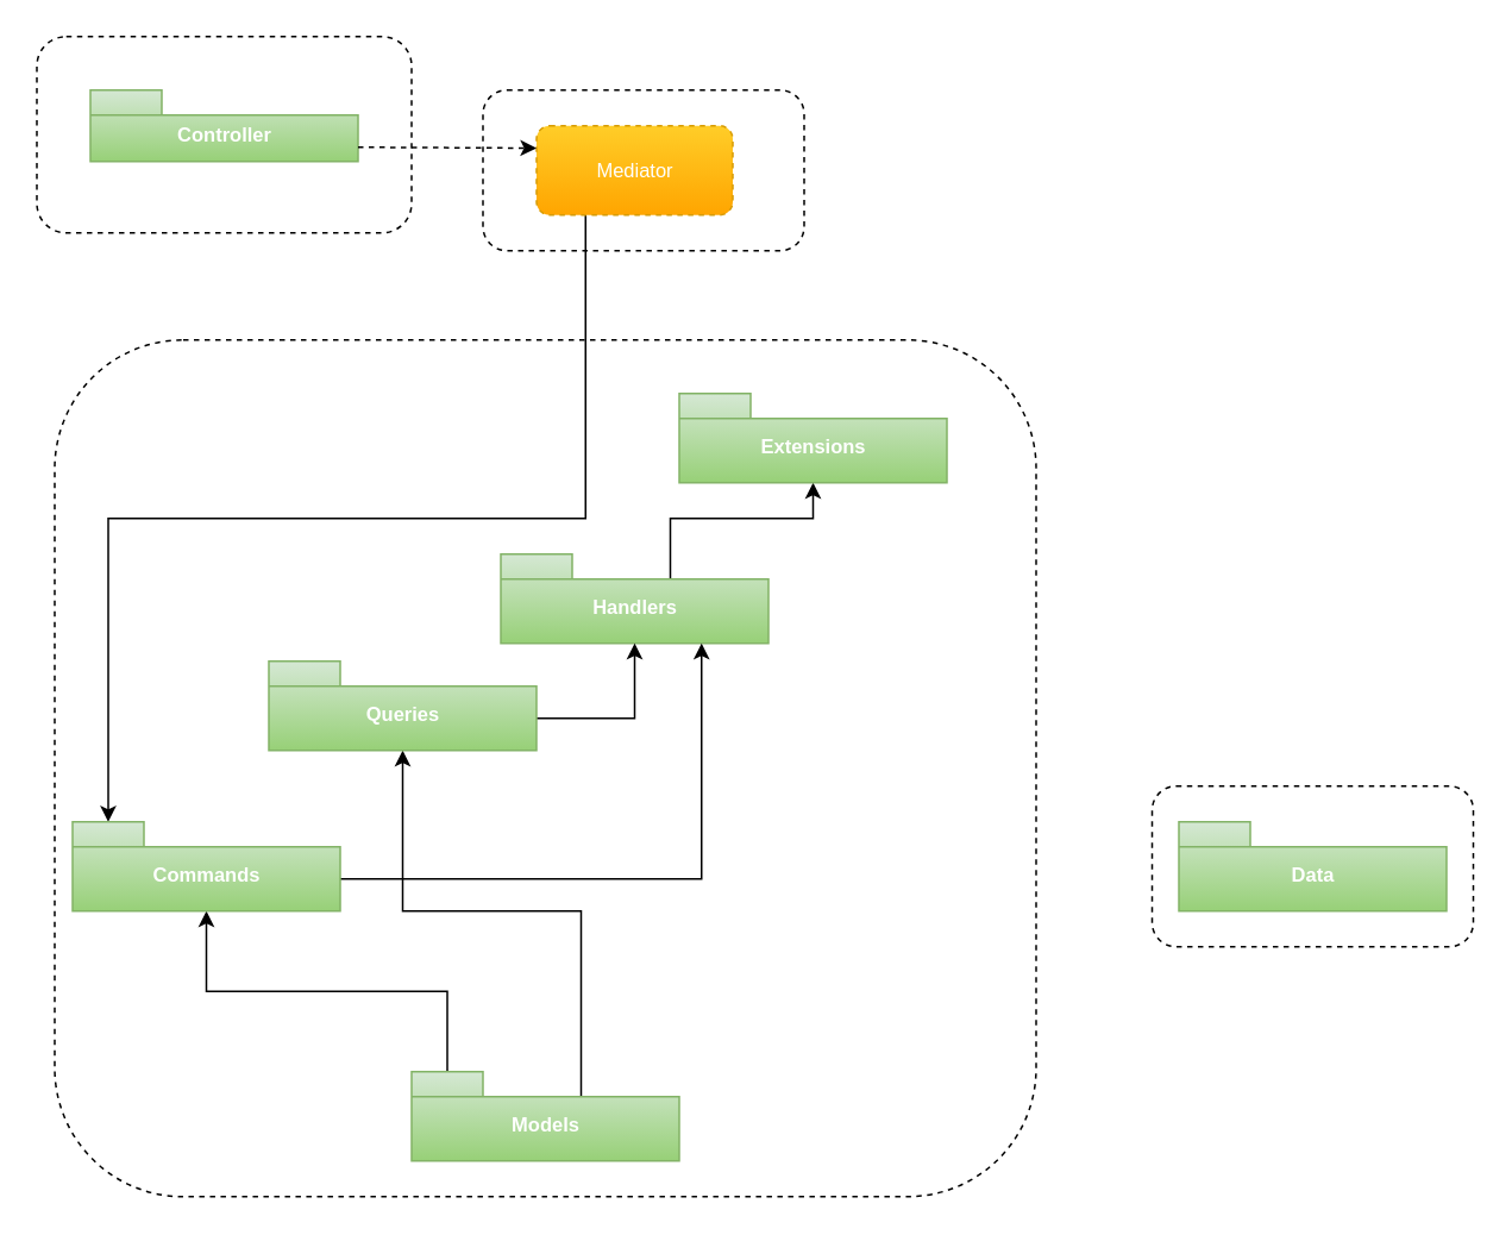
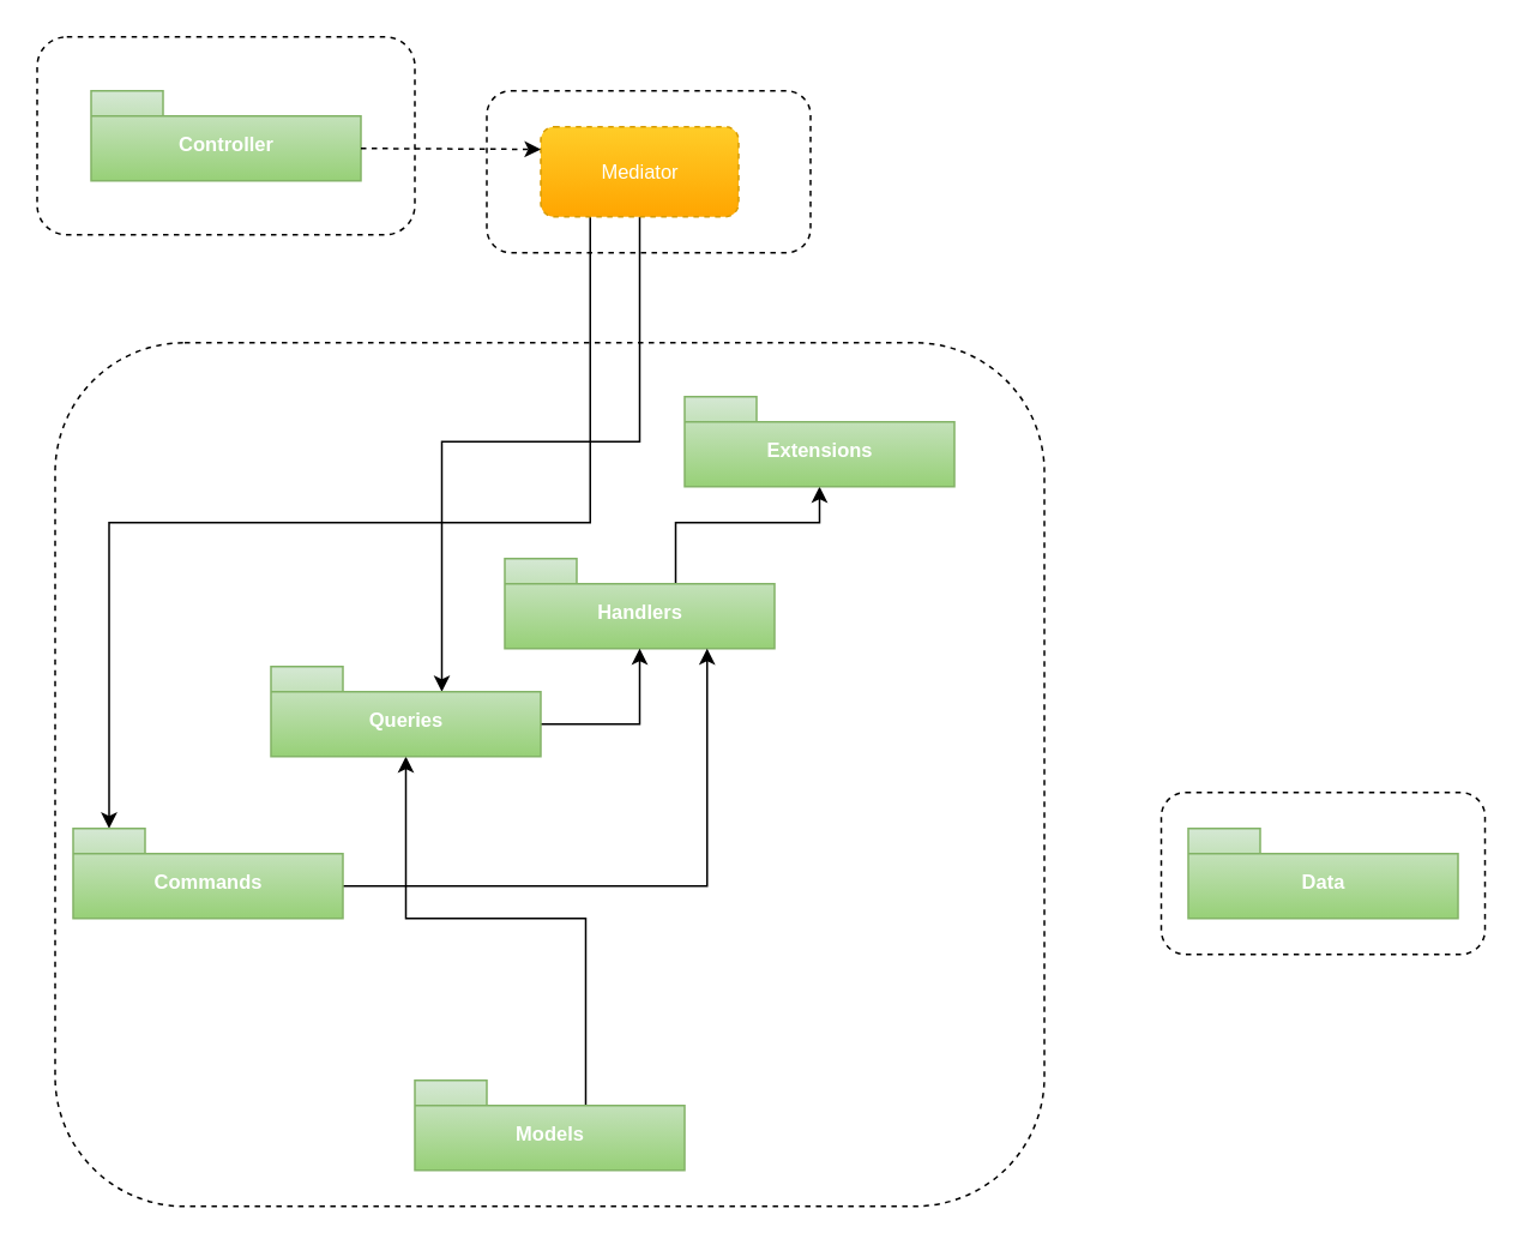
  <mxCell id="0" />
  <mxCell id="1" parent="0" />
  <mxCell id="2" value="" style="rounded=1;whiteSpace=wrap;html=1;dashed=1;fontSize=11;fontColor=#FFFFFF;fillColor=none;" vertex="1" parent="1"><mxGeometry x="645" y="440" width="180" height="90" as="geometry" /></mxCell>
  <mxCell id="3" value="" style="rounded=1;whiteSpace=wrap;html=1;dashed=1;fontSize=11;fontColor=#FFFFFF;fillColor=none;" vertex="1" parent="1"><mxGeometry x="20" width="210" height="110" as="geometry" y="20" /></mxCell>
  <mxCell id="4" value="" style="rounded=1;whiteSpace=wrap;html=1;dashed=1;fontSize=11;fontColor=#FFFFFF;fillColor=none;" vertex="1" parent="1"><mxGeometry x="270" y="50" width="180" height="90" as="geometry" /></mxCell>
- <mxCell id="5" value="&lt;font color=&quot;#ffffff&quot;&gt;Controller&lt;/font&gt;" style="shape=folder;fontStyle=1;spacingTop=10;tabWidth=40;tabHeight=14;tabPosition=left;html=1;fontSize=11;fillColor=#d5e8d4;gradientColor=#97d077;strokeColor=#82b366;" vertex="1" parent="1"><mxGeometry x="50" y="50" width="150" height="40" as="geometry" /></mxCell>
+ <mxCell id="5" value="&lt;font color=&quot;#ffffff&quot;&gt;Controller&lt;/font&gt;" style="shape=folder;fontStyle=1;spacingTop=10;tabWidth=40;tabHeight=14;tabPosition=left;html=1;fontSize=11;fillColor=#d5e8d4;gradientColor=#97d077;strokeColor=#82b366;" vertex="1" parent="1"><mxGeometry x="50" y="50" width="150" height="50" as="geometry" /></mxCell>
  <mxCell id="6" style="edgeStyle=orthogonalEdgeStyle;rounded=0;orthogonalLoop=1;jettySize=auto;html=1;exitX=0;exitY=0;exitDx=95;exitDy=14;exitPerimeter=0;entryX=0.5;entryY=1;entryDx=0;entryDy=0;entryPerimeter=0;fontSize=11;fontColor=#FFFFFF;" edge="1" parent="1" source="8" target="20"><mxGeometry relative="1" as="geometry" /></mxCell>
- <mxCell id="7" style="edgeStyle=orthogonalEdgeStyle;rounded=0;orthogonalLoop=1;jettySize=auto;html=1;exitX=0;exitY=0;exitDx=20;exitDy=0;exitPerimeter=0;fontSize=11;fontColor=#FFFFFF;" edge="1" parent="1" source="8" target="16"><mxGeometry relative="1" as="geometry" /></mxCell>
  <mxCell id="8" value="&lt;font color=&quot;#ffffff&quot;&gt;Models&lt;/font&gt;" style="shape=folder;fontStyle=1;spacingTop=10;tabWidth=40;tabHeight=14;tabPosition=left;html=1;fontSize=11;fillColor=#d5e8d4;gradientColor=#97d077;strokeColor=#82b366;" vertex="1" parent="1"><mxGeometry x="230" y="600" width="150" height="50" as="geometry" /></mxCell>
  <mxCell id="9" style="edgeStyle=orthogonalEdgeStyle;rounded=0;orthogonalLoop=1;jettySize=auto;html=1;exitX=0.25;exitY=1;exitDx=0;exitDy=0;entryX=0;entryY=0;entryDx=20;entryDy=0;entryPerimeter=0;fontSize=11;fontColor=#FFFFFF;" edge="1" parent="1" source="11" target="16"><mxGeometry relative="1" as="geometry" /></mxCell>
+ <mxCell id="10" style="edgeStyle=orthogonalEdgeStyle;rounded=0;orthogonalLoop=1;jettySize=auto;html=1;exitX=0.5;exitY=1;exitDx=0;exitDy=0;entryX=0;entryY=0;entryDx=95;entryDy=14;entryPerimeter=0;fontSize=11;fontColor=#FFFFFF;" edge="1" parent="1" source="11" target="20"><mxGeometry relative="1" as="geometry" /></mxCell>
  <mxCell id="11" value="&lt;font color=&quot;#ffffff&quot;&gt;Mediator&lt;/font&gt;" style="html=1;fontSize=11;fillColor=#ffcd28;gradientColor=#ffa500;strokeColor=#d79b00;dashed=1;rounded=1;" vertex="1" parent="1"><mxGeometry x="300" y="70" width="110" height="50" as="geometry" /></mxCell>
  <mxCell id="12" value="" style="endArrow=classic;html=1;rounded=0;fontSize=11;fontColor=#FFFFFF;entryX=0;entryY=0.25;entryDx=0;entryDy=0;exitX=0;exitY=0;exitDx=150;exitDy=32;exitPerimeter=0;dashed=1;" edge="1" parent="1" source="5" target="11"><mxGeometry width="50" height="50" relative="1" as="geometry"><mxPoint x="490" y="370" as="sourcePoint" /><mxPoint x="540" y="320" as="targetPoint" /></mxGeometry></mxCell>
  <mxCell id="13" style="edgeStyle=orthogonalEdgeStyle;rounded=0;orthogonalLoop=1;jettySize=auto;html=1;exitX=0;exitY=0;exitDx=95;exitDy=14;exitPerimeter=0;entryX=0.5;entryY=1;entryDx=0;entryDy=0;entryPerimeter=0;fontSize=11;fontColor=#FFFFFF;" edge="1" parent="1" source="14" target="18"><mxGeometry relative="1" as="geometry" /></mxCell>
  <mxCell id="14" value="&lt;font color=&quot;#ffffff&quot;&gt;Handlers&lt;/font&gt;" style="shape=folder;fontStyle=1;spacingTop=10;tabWidth=40;tabHeight=14;tabPosition=left;html=1;fontSize=11;fillColor=#d5e8d4;gradientColor=#97d077;strokeColor=#82b366;" vertex="1" parent="1"><mxGeometry x="280" y="310" width="150" height="50" as="geometry" /></mxCell>
  <mxCell id="15" style="edgeStyle=orthogonalEdgeStyle;rounded=0;orthogonalLoop=1;jettySize=auto;html=1;exitX=0;exitY=0;exitDx=150;exitDy=32;exitPerimeter=0;entryX=0.75;entryY=1;entryDx=0;entryDy=0;entryPerimeter=0;fontSize=11;fontColor=#FFFFFF;" edge="1" parent="1" source="16" target="14"><mxGeometry relative="1" as="geometry" /></mxCell>
  <mxCell id="16" value="&lt;font color=&quot;#ffffff&quot;&gt;Commands&lt;/font&gt;" style="shape=folder;fontStyle=1;spacingTop=10;tabWidth=40;tabHeight=14;tabPosition=left;html=1;fontSize=11;fillColor=#d5e8d4;gradientColor=#97d077;strokeColor=#82b366;" vertex="1" parent="1"><mxGeometry x="40" y="460" width="150" height="50" as="geometry" /></mxCell>
  <mxCell id="17" style="edgeStyle=orthogonalEdgeStyle;rounded=0;orthogonalLoop=1;jettySize=auto;html=1;exitX=0;exitY=0;exitDx=150;exitDy=32;exitPerimeter=0;entryX=0.5;entryY=1;entryDx=0;entryDy=0;entryPerimeter=0;fontSize=11;fontColor=#FFFFFF;" edge="1" parent="1" source="20" target="14"><mxGeometry relative="1" as="geometry" /></mxCell>
  <mxCell id="18" value="&lt;font color=&quot;#ffffff&quot;&gt;Extensions&lt;/font&gt;" style="shape=folder;fontStyle=1;spacingTop=10;tabWidth=40;tabHeight=14;tabPosition=left;html=1;fontSize=11;fillColor=#d5e8d4;gradientColor=#97d077;strokeColor=#82b366;" vertex="1" parent="1"><mxGeometry x="380" y="220" width="150" height="50" as="geometry" /></mxCell>
  <mxCell id="19" value="&lt;font color=&quot;#ffffff&quot;&gt;Data&lt;/font&gt;" style="shape=folder;fontStyle=1;spacingTop=10;tabWidth=40;tabHeight=14;tabPosition=left;html=1;fontSize=11;fillColor=#d5e8d4;gradientColor=#97d077;strokeColor=#82b366;" vertex="1" parent="1"><mxGeometry x="660" y="460" width="150" height="50" as="geometry" /></mxCell>
  <mxCell id="20" value="&lt;font color=&quot;#ffffff&quot;&gt;Queries&lt;/font&gt;" style="shape=folder;fontStyle=1;spacingTop=10;tabWidth=40;tabHeight=14;tabPosition=left;html=1;fontSize=11;fillColor=#d5e8d4;gradientColor=#97d077;strokeColor=#82b366;" vertex="1" parent="1"><mxGeometry x="150" y="370" width="150" height="50" as="geometry" /></mxCell>
  <mxCell id="21" value="Text" style="text;html=1;align=center;verticalAlign=middle;resizable=0;points=[];autosize=1;strokeColor=none;fillColor=none;fontSize=11;fontColor=#FFFFFF;" vertex="1" parent="1"><mxGeometry x="690" y="580" width="40" height="20" as="geometry" /></mxCell>
  <mxCell id="22" value="" style="rounded=1;whiteSpace=wrap;html=1;dashed=1;fontSize=11;fontColor=#FFFFFF;fillColor=none;" vertex="1" parent="1"><mxGeometry x="30" y="190" width="550" height="480" as="geometry" /></mxCell>
